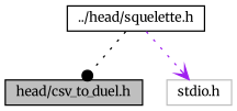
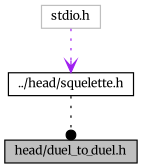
  digraph {
    fontname=Merriweather
    node [color=black fillcolor=white fontname=Merriweather fontsize=10 shape=record style=filled]
    edge [fontname=Merriweather fontsize=10 labelfontname=Helvetica labelfontsize=10 style=dotted]
-   n1 [fillcolor=grey75 fontcolor=black height=0.2 label="head/csv_to_duel.h" width=0.4]
+   n1 [fillcolor=grey75 fontcolor=black height=0.2 label="head/duel_to_duel.h" width=0.4]
    n2 [height=0.2 label="../head/squelette.h" width=0.4]
    n3 [color=grey75 height=0.2 label="stdio.h" width=0.4]
    n2 -> n1 [arrowhead=dot color=black]
-   n2 -> n3 [arrowhead=vee color=purple]
+   n3 -> n2 [arrowhead=vee color=purple]
  }
